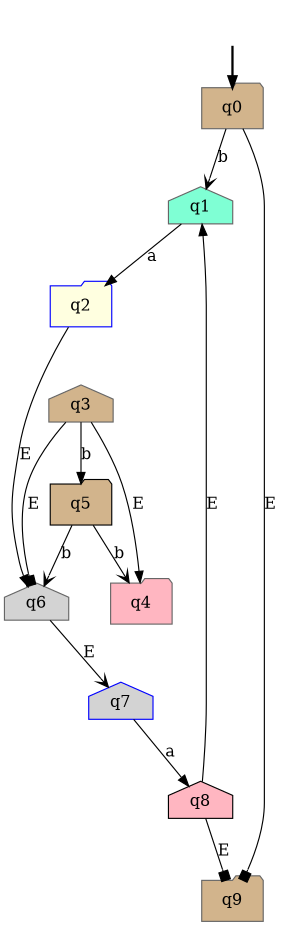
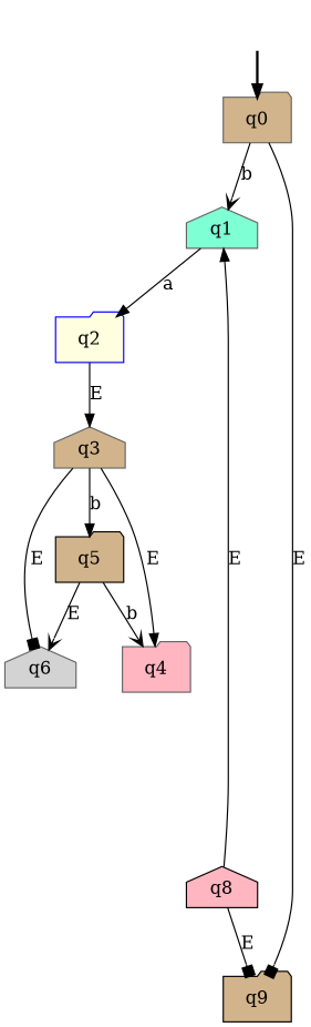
  digraph {
    node [style=filled color=gray40 fillcolor=tan shape=folder]
    edge [arrowhead=normal]
    fake0 [style=invisible color="" fillcolor="" shape=""]
    q0 [root=true]
    q1 [fillcolor=aquamarine shape=house]
-   q9
-   q7 [color=blue fillcolor=lightgrey shape=house]
+   q9 [color=black]
    q8 [color=black fillcolor=lightpink shape=house]
    q4 [fillcolor=lightpink]
    q5 [color=black]
    q6 [fillcolor=lightgrey shape=house]
    q2 [color=blue fillcolor=lightyellow]
    q3 [shape=house]
    fake0 -> q0 [style=bold]
    q0 -> q1 [arrowhead=vee label=b]
    q0 -> q9 [arrowhead=box label=E]
    q1 -> q2 [label=a]
-   q7 -> q8 [label=a]
    q8 -> q1 [label=E]
    q8 -> q9 [arrowhead=box label=E]
    q5 -> q4 [arrowhead=vee label=b]
-   q5 -> q6 [arrowhead=vee label=b]
-   q6 -> q7 [arrowhead=vee label=E]
-   q2 -> q6 [label=E]
+   q5 -> q6 [arrowhead=vee label=E]
+   q2 -> q3 [label=E]
    q3 -> q4 [label=E]
    q3 -> q5 [label=b]
    q3 -> q6 [arrowhead=box label=E]
  }
